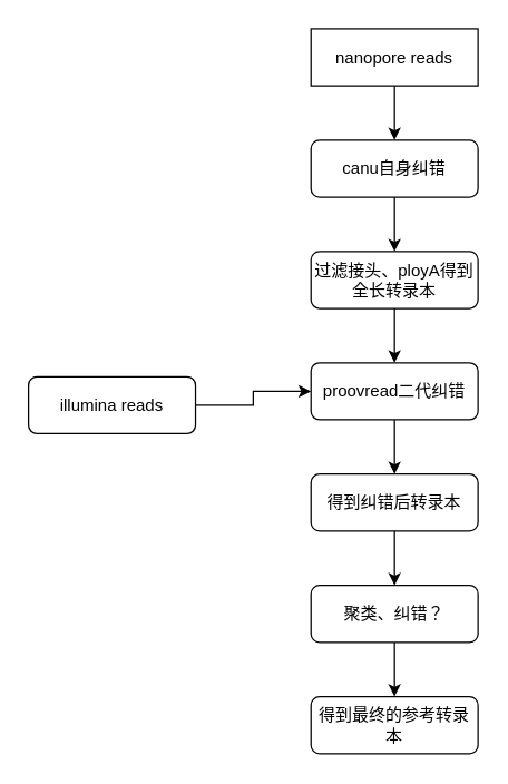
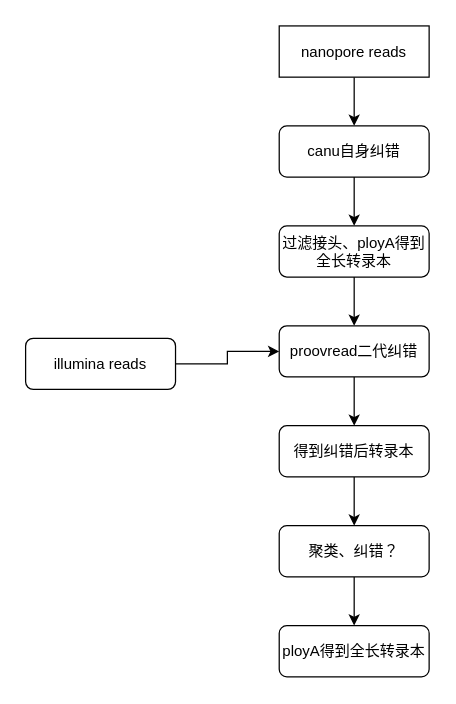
  <mxCell id="0" />
  <mxCell id="1" parent="0" />
  <mxCell id="2" value="" style="edgeStyle=orthogonalEdgeStyle;rounded=0;orthogonalLoop=1;jettySize=auto;html=1;" edge="1" parent="1" source="3" target="5"><mxGeometry relative="1" as="geometry" /></mxCell>
  <mxCell id="3" value="nanopore reads" style="whiteSpace=wrap;html=1;rounded=0;" vertex="1" parent="1"><mxGeometry x="223" y="20" width="120" height="41" as="geometry" /></mxCell>
  <mxCell id="4" value="" style="edgeStyle=orthogonalEdgeStyle;rounded=0;orthogonalLoop=1;jettySize=auto;html=1;" edge="1" parent="1" source="5" target="7"><mxGeometry relative="1" as="geometry" /></mxCell>
  <mxCell id="5" value="canu自身纠错" style="rounded=1;whiteSpace=wrap;html=1;" vertex="1" parent="1"><mxGeometry x="223" y="100" width="120" height="41" as="geometry" /></mxCell>
  <mxCell id="6" value="" style="edgeStyle=orthogonalEdgeStyle;rounded=0;orthogonalLoop=1;jettySize=auto;html=1;" edge="1" parent="1" source="7" target="9"><mxGeometry relative="1" as="geometry" /></mxCell>
  <mxCell id="7" value="过滤接头、ployA得到全长转录本" style="rounded=1;whiteSpace=wrap;html=1;" vertex="1" parent="1"><mxGeometry x="223" y="180" width="120" height="41" as="geometry" /></mxCell>
  <mxCell id="8" value="" style="edgeStyle=orthogonalEdgeStyle;rounded=0;orthogonalLoop=1;jettySize=auto;html=1;" edge="1" parent="1" source="9" target="11"><mxGeometry relative="1" as="geometry" /></mxCell>
  <mxCell id="9" value="proovread二代纠错" style="rounded=1;whiteSpace=wrap;html=1;" vertex="1" parent="1"><mxGeometry x="223" y="260" width="120" height="41" as="geometry" /></mxCell>
  <mxCell id="10" value="" style="edgeStyle=orthogonalEdgeStyle;rounded=0;orthogonalLoop=1;jettySize=auto;html=1;" edge="1" parent="1" source="11" target="13"><mxGeometry relative="1" as="geometry" /></mxCell>
  <mxCell id="11" value="得到纠错后转录本" style="rounded=1;whiteSpace=wrap;html=1;" vertex="1" parent="1"><mxGeometry x="223" y="340" width="120" height="41" as="geometry" /></mxCell>
  <mxCell id="12" value="" style="edgeStyle=orthogonalEdgeStyle;rounded=0;orthogonalLoop=1;jettySize=auto;html=1;" edge="1" parent="1" source="13" target="14"><mxGeometry relative="1" as="geometry" /></mxCell>
  <mxCell id="13" value="聚类、纠错？" style="rounded=1;whiteSpace=wrap;html=1;" vertex="1" parent="1"><mxGeometry x="223" y="420" width="120" height="41" as="geometry" /></mxCell>
- <mxCell id="14" value="得到最终的参考转录本" style="rounded=1;whiteSpace=wrap;html=1;" vertex="1" parent="1"><mxGeometry x="223" y="500" width="120" height="41" as="geometry" /></mxCell>
+ <mxCell id="14" value="ployA得到全长转录本" style="rounded=1;whiteSpace=wrap;html=1;" vertex="1" parent="1"><mxGeometry x="223" y="500" width="120" height="41" as="geometry" /></mxCell>
  <mxCell id="15" style="edgeStyle=orthogonalEdgeStyle;rounded=0;orthogonalLoop=1;jettySize=auto;html=1;entryX=0;entryY=0.5;entryDx=0;entryDy=0;" edge="1" parent="1" source="16" target="9"><mxGeometry relative="1" as="geometry" /></mxCell>
  <mxCell id="16" value="illumina reads" style="rounded=1;whiteSpace=wrap;html=1;" vertex="1" parent="1"><mxGeometry x="20" y="270" width="120" height="41" as="geometry" /></mxCell>
